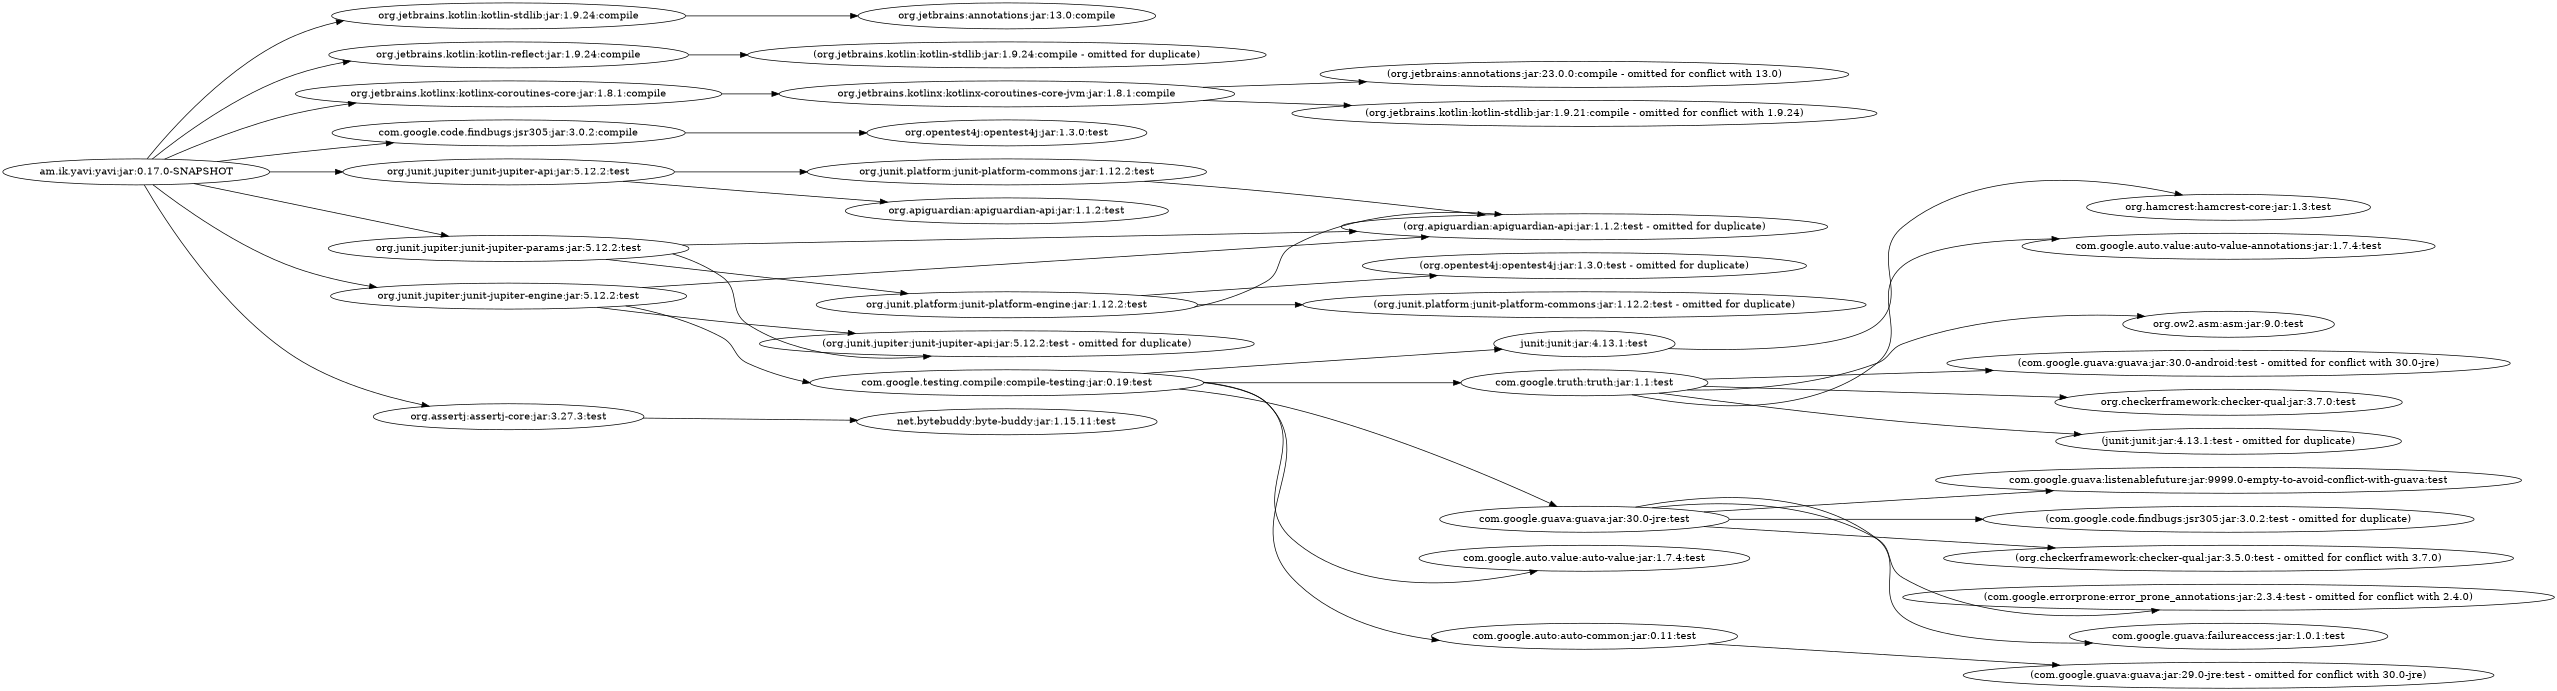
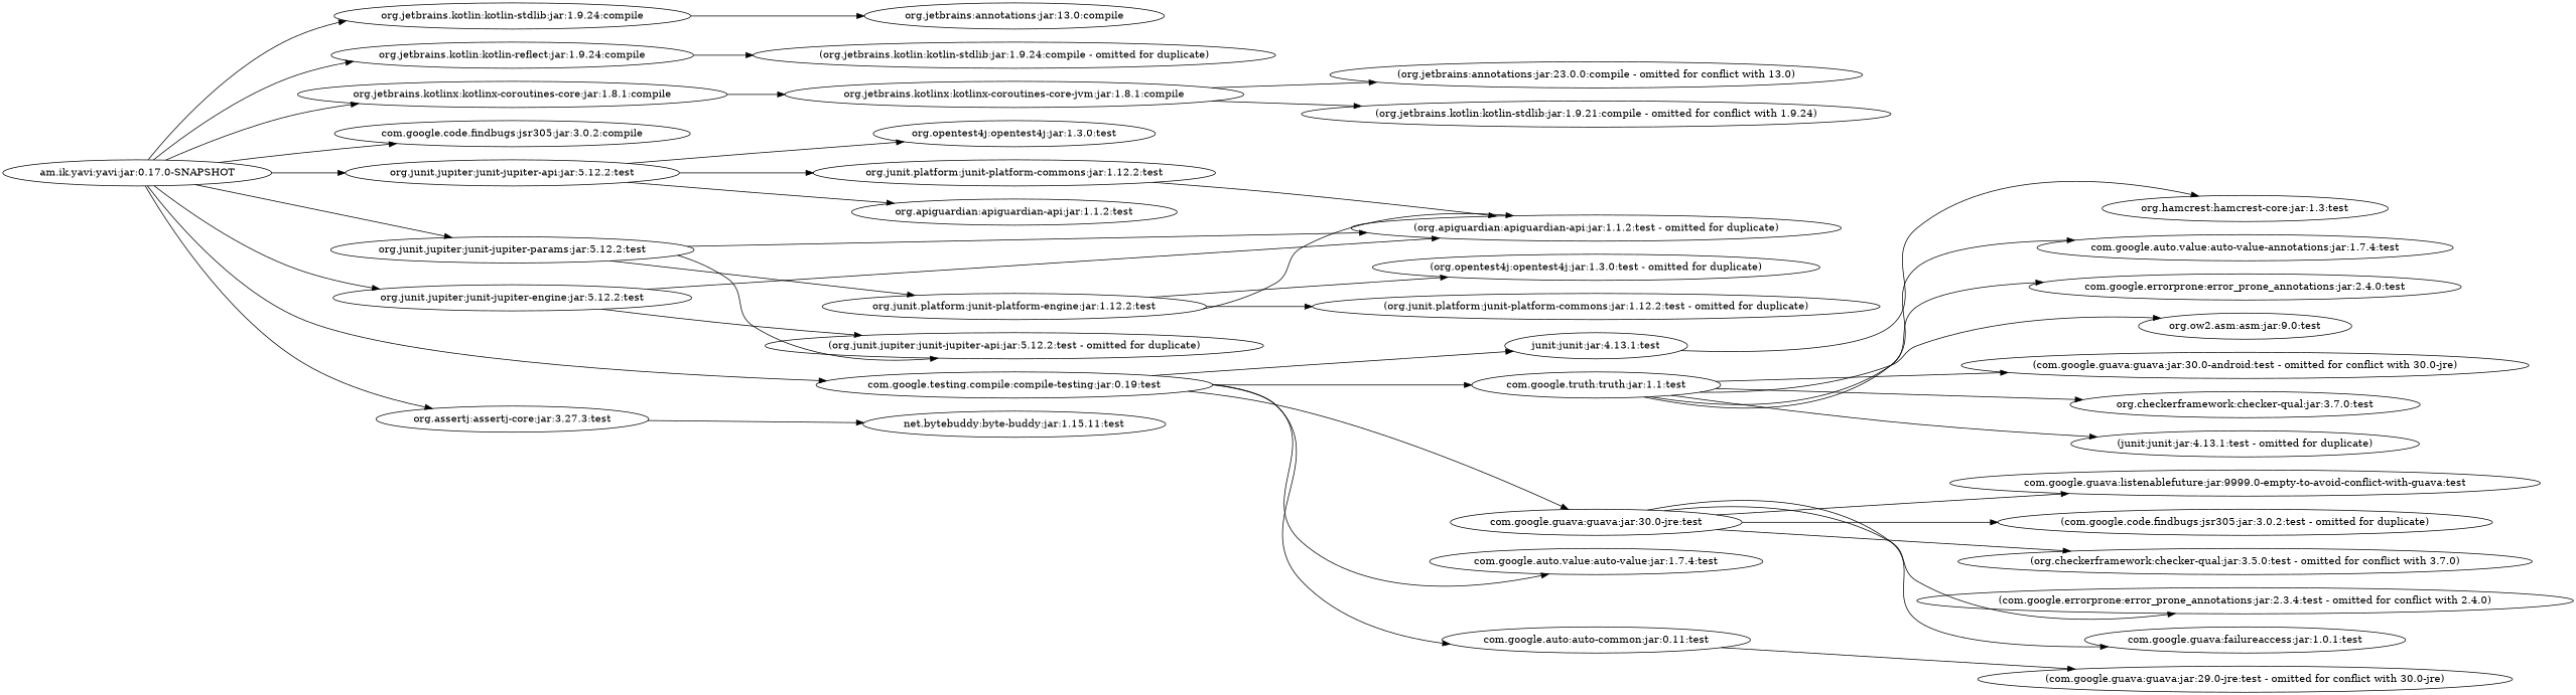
  digraph {
    rankdir=LR
    "am.ik.yavi:yavi:jar:0.17.0-SNAPSHOT"
    "org.jetbrains.kotlin:kotlin-stdlib:jar:1.9.24:compile"
    "org.jetbrains.kotlin:kotlin-reflect:jar:1.9.24:compile"
    "org.jetbrains.kotlinx:kotlinx-coroutines-core:jar:1.8.1:compile"
    "com.google.code.findbugs:jsr305:jar:3.0.2:compile"
    "org.junit.jupiter:junit-jupiter-api:jar:5.12.2:test"
    "org.junit.jupiter:junit-jupiter-params:jar:5.12.2:test"
    "org.junit.jupiter:junit-jupiter-engine:jar:5.12.2:test"
    "org.assertj:assertj-core:jar:3.27.3:test"
    "com.google.testing.compile:compile-testing:jar:0.19:test"
    "org.jetbrains:annotations:jar:13.0:compile"
    "(org.jetbrains.kotlin:kotlin-stdlib:jar:1.9.24:compile - omitted for duplicate)"
    "org.jetbrains.kotlinx:kotlinx-coroutines-core-jvm:jar:1.8.1:compile"
    "org.opentest4j:opentest4j:jar:1.3.0:test"
    "org.junit.platform:junit-platform-commons:jar:1.12.2:test"
    "org.apiguardian:apiguardian-api:jar:1.1.2:test"
    "(org.apiguardian:apiguardian-api:jar:1.1.2:test - omitted for duplicate)"
    "(org.junit.jupiter:junit-jupiter-api:jar:5.12.2:test - omitted for duplicate)"
    "org.junit.platform:junit-platform-engine:jar:1.12.2:test"
    "net.bytebuddy:byte-buddy:jar:1.15.11:test"
    "junit:junit:jar:4.13.1:test"
    "com.google.truth:truth:jar:1.1:test"
    "com.google.guava:guava:jar:30.0-jre:test"
    "com.google.auto.value:auto-value:jar:1.7.4:test"
    "com.google.auto:auto-common:jar:0.11:test"
    "(org.jetbrains:annotations:jar:23.0.0:compile - omitted for conflict with 13.0)"
    "(org.jetbrains.kotlin:kotlin-stdlib:jar:1.9.21:compile - omitted for conflict with 1.9.24)"
    "(org.opentest4j:opentest4j:jar:1.3.0:test - omitted for duplicate)"
    "(org.junit.platform:junit-platform-commons:jar:1.12.2:test - omitted for duplicate)"
    "org.hamcrest:hamcrest-core:jar:1.3:test"
    "(com.google.guava:guava:jar:30.0-android:test - omitted for conflict with 30.0-jre)"
    "org.checkerframework:checker-qual:jar:3.7.0:test"
    "(junit:junit:jar:4.13.1:test - omitted for duplicate)"
    "com.google.auto.value:auto-value-annotations:jar:1.7.4:test"
+   "com.google.errorprone:error_prone_annotations:jar:2.4.0:test"
    "org.ow2.asm:asm:jar:9.0:test"
    "com.google.guava:failureaccess:jar:1.0.1:test"
    "com.google.guava:listenablefuture:jar:9999.0-empty-to-avoid-conflict-with-guava:test"
    "(com.google.code.findbugs:jsr305:jar:3.0.2:test - omitted for duplicate)"
    "(org.checkerframework:checker-qual:jar:3.5.0:test - omitted for conflict with 3.7.0)"
    "(com.google.errorprone:error_prone_annotations:jar:2.3.4:test - omitted for conflict with 2.4.0)"
    "(com.google.guava:guava:jar:29.0-jre:test - omitted for conflict with 30.0-jre)"
    "am.ik.yavi:yavi:jar:0.17.0-SNAPSHOT" -> "org.jetbrains.kotlin:kotlin-stdlib:jar:1.9.24:compile"
    "am.ik.yavi:yavi:jar:0.17.0-SNAPSHOT" -> "org.jetbrains.kotlin:kotlin-reflect:jar:1.9.24:compile"
    "am.ik.yavi:yavi:jar:0.17.0-SNAPSHOT" -> "org.jetbrains.kotlinx:kotlinx-coroutines-core:jar:1.8.1:compile"
    "am.ik.yavi:yavi:jar:0.17.0-SNAPSHOT" -> "com.google.code.findbugs:jsr305:jar:3.0.2:compile"
    "am.ik.yavi:yavi:jar:0.17.0-SNAPSHOT" -> "org.junit.jupiter:junit-jupiter-api:jar:5.12.2:test"
    "am.ik.yavi:yavi:jar:0.17.0-SNAPSHOT" -> "org.junit.jupiter:junit-jupiter-params:jar:5.12.2:test"
    "am.ik.yavi:yavi:jar:0.17.0-SNAPSHOT" -> "org.junit.jupiter:junit-jupiter-engine:jar:5.12.2:test"
    "am.ik.yavi:yavi:jar:0.17.0-SNAPSHOT" -> "org.assertj:assertj-core:jar:3.27.3:test"
-   "org.junit.jupiter:junit-jupiter-engine:jar:5.12.2:test" -> "com.google.testing.compile:compile-testing:jar:0.19:test"
+   "am.ik.yavi:yavi:jar:0.17.0-SNAPSHOT" -> "com.google.testing.compile:compile-testing:jar:0.19:test"
    "org.jetbrains.kotlin:kotlin-stdlib:jar:1.9.24:compile" -> "org.jetbrains:annotations:jar:13.0:compile"
    "org.jetbrains.kotlin:kotlin-reflect:jar:1.9.24:compile" -> "(org.jetbrains.kotlin:kotlin-stdlib:jar:1.9.24:compile - omitted for duplicate)"
    "org.jetbrains.kotlinx:kotlinx-coroutines-core:jar:1.8.1:compile" -> "org.jetbrains.kotlinx:kotlinx-coroutines-core-jvm:jar:1.8.1:compile"
-   "com.google.code.findbugs:jsr305:jar:3.0.2:compile" -> "org.opentest4j:opentest4j:jar:1.3.0:test"
+   "org.junit.jupiter:junit-jupiter-api:jar:5.12.2:test" -> "org.opentest4j:opentest4j:jar:1.3.0:test"
    "org.junit.jupiter:junit-jupiter-api:jar:5.12.2:test" -> "org.junit.platform:junit-platform-commons:jar:1.12.2:test"
    "org.junit.jupiter:junit-jupiter-api:jar:5.12.2:test" -> "org.apiguardian:apiguardian-api:jar:1.1.2:test"
    "org.junit.jupiter:junit-jupiter-params:jar:5.12.2:test" -> "(org.apiguardian:apiguardian-api:jar:1.1.2:test - omitted for duplicate)"
    "org.junit.jupiter:junit-jupiter-params:jar:5.12.2:test" -> "(org.junit.jupiter:junit-jupiter-api:jar:5.12.2:test - omitted for duplicate)"
    "org.junit.jupiter:junit-jupiter-params:jar:5.12.2:test" -> "org.junit.platform:junit-platform-engine:jar:1.12.2:test"
    "org.junit.jupiter:junit-jupiter-engine:jar:5.12.2:test" -> "(org.apiguardian:apiguardian-api:jar:1.1.2:test - omitted for duplicate)"
    "org.junit.jupiter:junit-jupiter-engine:jar:5.12.2:test" -> "(org.junit.jupiter:junit-jupiter-api:jar:5.12.2:test - omitted for duplicate)"
    "org.assertj:assertj-core:jar:3.27.3:test" -> "net.bytebuddy:byte-buddy:jar:1.15.11:test"
    "com.google.testing.compile:compile-testing:jar:0.19:test" -> "junit:junit:jar:4.13.1:test"
    "com.google.testing.compile:compile-testing:jar:0.19:test" -> "com.google.truth:truth:jar:1.1:test"
    "com.google.testing.compile:compile-testing:jar:0.19:test" -> "com.google.guava:guava:jar:30.0-jre:test"
    "com.google.testing.compile:compile-testing:jar:0.19:test" -> "com.google.auto.value:auto-value:jar:1.7.4:test"
    "com.google.testing.compile:compile-testing:jar:0.19:test" -> "com.google.auto:auto-common:jar:0.11:test"
    "org.jetbrains.kotlinx:kotlinx-coroutines-core-jvm:jar:1.8.1:compile" -> "(org.jetbrains:annotations:jar:23.0.0:compile - omitted for conflict with 13.0)"
    "org.jetbrains.kotlinx:kotlinx-coroutines-core-jvm:jar:1.8.1:compile" -> "(org.jetbrains.kotlin:kotlin-stdlib:jar:1.9.21:compile - omitted for conflict with 1.9.24)"
    "org.junit.platform:junit-platform-commons:jar:1.12.2:test" -> "(org.apiguardian:apiguardian-api:jar:1.1.2:test - omitted for duplicate)"
    "org.junit.platform:junit-platform-engine:jar:1.12.2:test" -> "(org.apiguardian:apiguardian-api:jar:1.1.2:test - omitted for duplicate)"
    "org.junit.platform:junit-platform-engine:jar:1.12.2:test" -> "(org.opentest4j:opentest4j:jar:1.3.0:test - omitted for duplicate)"
    "org.junit.platform:junit-platform-engine:jar:1.12.2:test" -> "(org.junit.platform:junit-platform-commons:jar:1.12.2:test - omitted for duplicate)"
    "junit:junit:jar:4.13.1:test" -> "org.hamcrest:hamcrest-core:jar:1.3:test"
    "com.google.truth:truth:jar:1.1:test" -> "(com.google.guava:guava:jar:30.0-android:test - omitted for conflict with 30.0-jre)"
    "com.google.truth:truth:jar:1.1:test" -> "org.checkerframework:checker-qual:jar:3.7.0:test"
    "com.google.truth:truth:jar:1.1:test" -> "(junit:junit:jar:4.13.1:test - omitted for duplicate)"
    "com.google.truth:truth:jar:1.1:test" -> "com.google.auto.value:auto-value-annotations:jar:1.7.4:test"
+   "com.google.truth:truth:jar:1.1:test" -> "com.google.errorprone:error_prone_annotations:jar:2.4.0:test"
    "com.google.truth:truth:jar:1.1:test" -> "org.ow2.asm:asm:jar:9.0:test"
    "com.google.guava:guava:jar:30.0-jre:test" -> "com.google.guava:failureaccess:jar:1.0.1:test"
    "com.google.guava:guava:jar:30.0-jre:test" -> "com.google.guava:listenablefuture:jar:9999.0-empty-to-avoid-conflict-with-guava:test"
    "com.google.guava:guava:jar:30.0-jre:test" -> "(com.google.code.findbugs:jsr305:jar:3.0.2:test - omitted for duplicate)"
    "com.google.guava:guava:jar:30.0-jre:test" -> "(org.checkerframework:checker-qual:jar:3.5.0:test - omitted for conflict with 3.7.0)"
    "com.google.guava:guava:jar:30.0-jre:test" -> "(com.google.errorprone:error_prone_annotations:jar:2.3.4:test - omitted for conflict with 2.4.0)"
    "com.google.auto:auto-common:jar:0.11:test" -> "(com.google.guava:guava:jar:29.0-jre:test - omitted for conflict with 30.0-jre)"
  }
